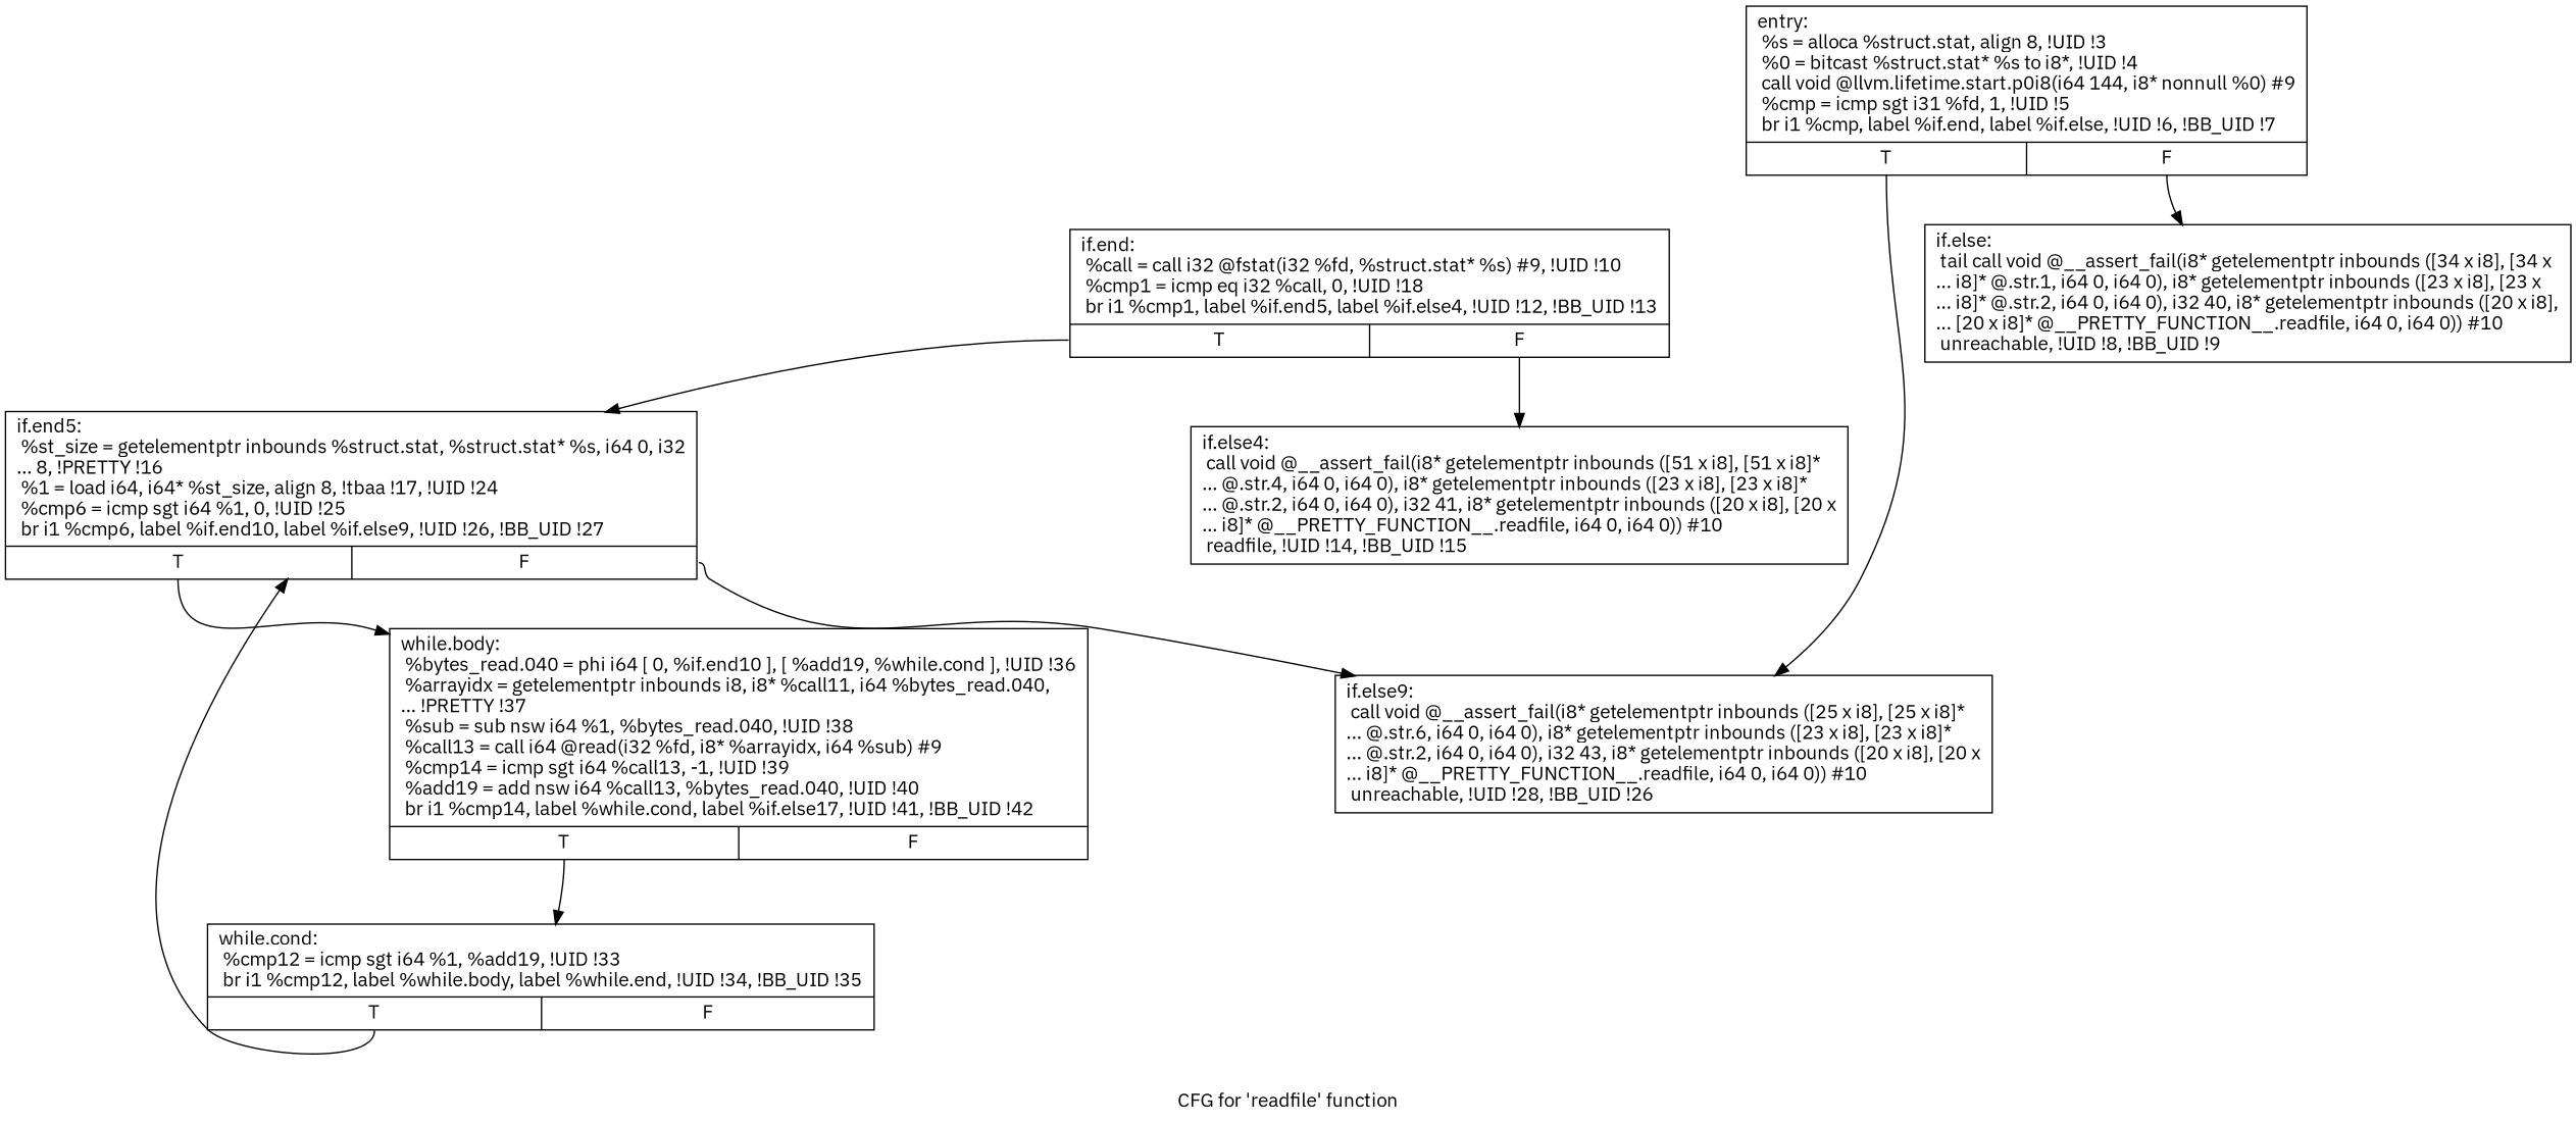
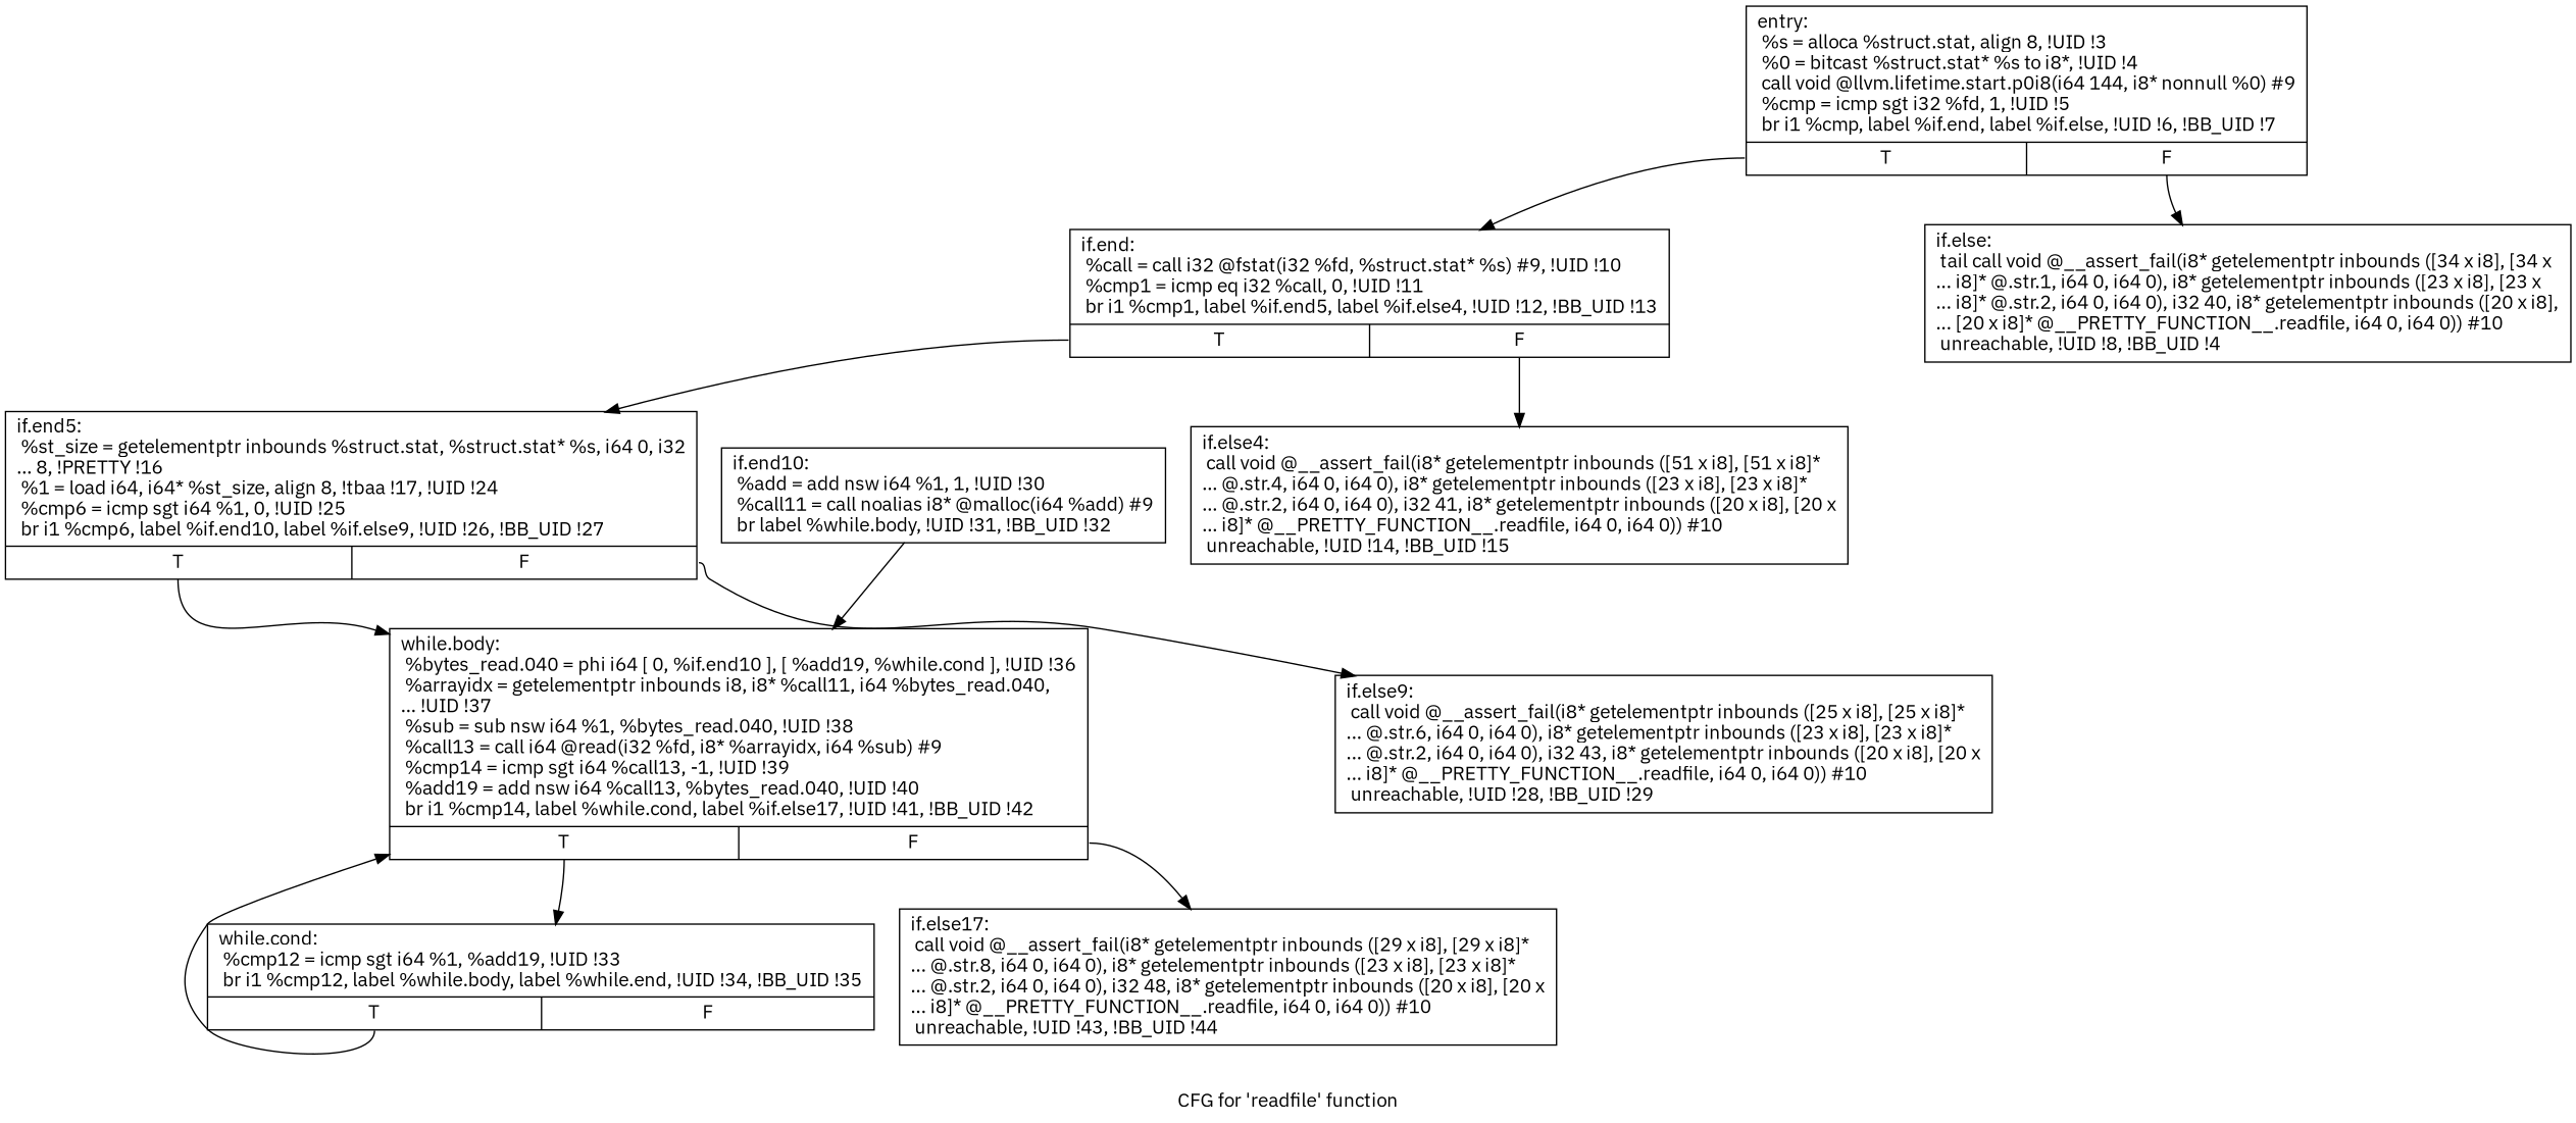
  digraph {
    fontname="IBM Plex Sans"
    label="CFG for 'readfile' function"
    node [fontname="IBM Plex Sans" shape=record]
    edge [fontname="IBM Plex Sans" tailport=s0]
-   n1 [label="{entry:\l  %s = alloca %struct.stat, align 8, !UID !3\l  %0 = bitcast %struct.stat* %s to i8*, !UID !4\l  call void @llvm.lifetime.start.p0i8(i64 144, i8* nonnull %0) #9\l  %cmp = icmp sgt i31 %fd, 1, !UID !5\l  br i1 %cmp, label %if.end, label %if.else, !UID !6, !BB_UID !7\l|{<s0>T|<s1>F}}"]
-   n2 [label="{if.end:                                           \l  %call = call i32 @fstat(i32 %fd, %struct.stat* %s) #9, !UID !10\l  %cmp1 = icmp eq i32 %call, 0, !UID !18\l  br i1 %cmp1, label %if.end5, label %if.else4, !UID !12, !BB_UID !13\l|{<s0>T|<s1>F}}"]
-   n3 [label="{if.else:                                          \l  tail call void @__assert_fail(i8* getelementptr inbounds ([34 x i8], [34 x\l... i8]* @.str.1, i64 0, i64 0), i8* getelementptr inbounds ([23 x i8], [23 x\l... i8]* @.str.2, i64 0, i64 0), i32 40, i8* getelementptr inbounds ([20 x i8],\l... [20 x i8]* @__PRETTY_FUNCTION__.readfile, i64 0, i64 0)) #10\l  unreachable, !UID !8, !BB_UID !9\l}"]
+   n1 [label="{entry:\l  %s = alloca %struct.stat, align 8, !UID !3\l  %0 = bitcast %struct.stat* %s to i8*, !UID !4\l  call void @llvm.lifetime.start.p0i8(i64 144, i8* nonnull %0) #9\l  %cmp = icmp sgt i32 %fd, 1, !UID !5\l  br i1 %cmp, label %if.end, label %if.else, !UID !6, !BB_UID !7\l|{<s0>T|<s1>F}}"]
+   n2 [label="{if.end:                                           \l  %call = call i32 @fstat(i32 %fd, %struct.stat* %s) #9, !UID !10\l  %cmp1 = icmp eq i32 %call, 0, !UID !11\l  br i1 %cmp1, label %if.end5, label %if.else4, !UID !12, !BB_UID !13\l|{<s0>T|<s1>F}}"]
+   n3 [label="{if.else:                                          \l  tail call void @__assert_fail(i8* getelementptr inbounds ([34 x i8], [34 x\l... i8]* @.str.1, i64 0, i64 0), i8* getelementptr inbounds ([23 x i8], [23 x\l... i8]* @.str.2, i64 0, i64 0), i32 40, i8* getelementptr inbounds ([20 x i8],\l... [20 x i8]* @__PRETTY_FUNCTION__.readfile, i64 0, i64 0)) #10\l  unreachable, !UID !8, !BB_UID !4\l}"]
    n4 [label="{if.end5:                                          \l  %st_size = getelementptr inbounds %struct.stat, %struct.stat* %s, i64 0, i32\l... 8, !PRETTY !16\l  %1 = load i64, i64* %st_size, align 8, !tbaa !17, !UID !24\l  %cmp6 = icmp sgt i64 %1, 0, !UID !25\l  br i1 %cmp6, label %if.end10, label %if.else9, !UID !26, !BB_UID !27\l|{<s0>T|<s1>F}}"]
-   n5 [label="{if.else4:                                         \l  call void @__assert_fail(i8* getelementptr inbounds ([51 x i8], [51 x i8]*\l... @.str.4, i64 0, i64 0), i8* getelementptr inbounds ([23 x i8], [23 x i8]*\l... @.str.2, i64 0, i64 0), i32 41, i8* getelementptr inbounds ([20 x i8], [20 x\l... i8]* @__PRETTY_FUNCTION__.readfile, i64 0, i64 0)) #10\l  readfile, !UID !14, !BB_UID !15\l}"]
-   n6 [label="{if.else9:                                         \l  call void @__assert_fail(i8* getelementptr inbounds ([25 x i8], [25 x i8]*\l... @.str.6, i64 0, i64 0), i8* getelementptr inbounds ([23 x i8], [23 x i8]*\l... @.str.2, i64 0, i64 0), i32 43, i8* getelementptr inbounds ([20 x i8], [20 x\l... i8]* @__PRETTY_FUNCTION__.readfile, i64 0, i64 0)) #10\l  unreachable, !UID !28, !BB_UID !26\l}"]
-   n7 [label="{while.body:                                       \l  %bytes_read.040 = phi i64 [ 0, %if.end10 ], [ %add19, %while.cond ], !UID !36\l  %arrayidx = getelementptr inbounds i8, i8* %call11, i64 %bytes_read.040,\l... !PRETTY !37\l  %sub = sub nsw i64 %1, %bytes_read.040, !UID !38\l  %call13 = call i64 @read(i32 %fd, i8* %arrayidx, i64 %sub) #9\l  %cmp14 = icmp sgt i64 %call13, -1, !UID !39\l  %add19 = add nsw i64 %call13, %bytes_read.040, !UID !40\l  br i1 %cmp14, label %while.cond, label %if.else17, !UID !41, !BB_UID !42\l|{<s0>T|<s1>F}}"]
+   n5 [label="{if.else4:                                         \l  call void @__assert_fail(i8* getelementptr inbounds ([51 x i8], [51 x i8]*\l... @.str.4, i64 0, i64 0), i8* getelementptr inbounds ([23 x i8], [23 x i8]*\l... @.str.2, i64 0, i64 0), i32 41, i8* getelementptr inbounds ([20 x i8], [20 x\l... i8]* @__PRETTY_FUNCTION__.readfile, i64 0, i64 0)) #10\l  unreachable, !UID !14, !BB_UID !15\l}"]
+   n6 [label="{if.else9:                                         \l  call void @__assert_fail(i8* getelementptr inbounds ([25 x i8], [25 x i8]*\l... @.str.6, i64 0, i64 0), i8* getelementptr inbounds ([23 x i8], [23 x i8]*\l... @.str.2, i64 0, i64 0), i32 43, i8* getelementptr inbounds ([20 x i8], [20 x\l... i8]* @__PRETTY_FUNCTION__.readfile, i64 0, i64 0)) #10\l  unreachable, !UID !28, !BB_UID !29\l}"]
+   n7 [label="{while.body:                                       \l  %bytes_read.040 = phi i64 [ 0, %if.end10 ], [ %add19, %while.cond ], !UID !36\l  %arrayidx = getelementptr inbounds i8, i8* %call11, i64 %bytes_read.040,\l... !UID !37\l  %sub = sub nsw i64 %1, %bytes_read.040, !UID !38\l  %call13 = call i64 @read(i32 %fd, i8* %arrayidx, i64 %sub) #9\l  %cmp14 = icmp sgt i64 %call13, -1, !UID !39\l  %add19 = add nsw i64 %call13, %bytes_read.040, !UID !40\l  br i1 %cmp14, label %while.cond, label %if.else17, !UID !41, !BB_UID !42\l|{<s0>T|<s1>F}}"]
+   n8 [label="{if.end10:                                         \l  %add = add nsw i64 %1, 1, !UID !30\l  %call11 = call noalias i8* @malloc(i64 %add) #9\l  br label %while.body, !UID !31, !BB_UID !32\l}"]
    n9 [label="{while.cond:                                       \l  %cmp12 = icmp sgt i64 %1, %add19, !UID !33\l  br i1 %cmp12, label %while.body, label %while.end, !UID !34, !BB_UID !35\l|{<s0>T|<s1>F}}"]
-   n1 -> n6
+   n10 [label="{if.else17:                                        \l  call void @__assert_fail(i8* getelementptr inbounds ([29 x i8], [29 x i8]*\l... @.str.8, i64 0, i64 0), i8* getelementptr inbounds ([23 x i8], [23 x i8]*\l... @.str.2, i64 0, i64 0), i32 48, i8* getelementptr inbounds ([20 x i8], [20 x\l... i8]* @__PRETTY_FUNCTION__.readfile, i64 0, i64 0)) #10\l  unreachable, !UID !43, !BB_UID !44\l}"]
+   n1 -> n2
    n1 -> n3 [tailport=s1]
    n2 -> n4
    n2 -> n5 [tailport=s1]
    n4 -> n6 [tailport=s1]
    n4 -> n7
    n7 -> n9
-   n9 -> n4
+   n7 -> n10 [tailport=s1]
+   n8 -> n7
+   n9 -> n7
  }
